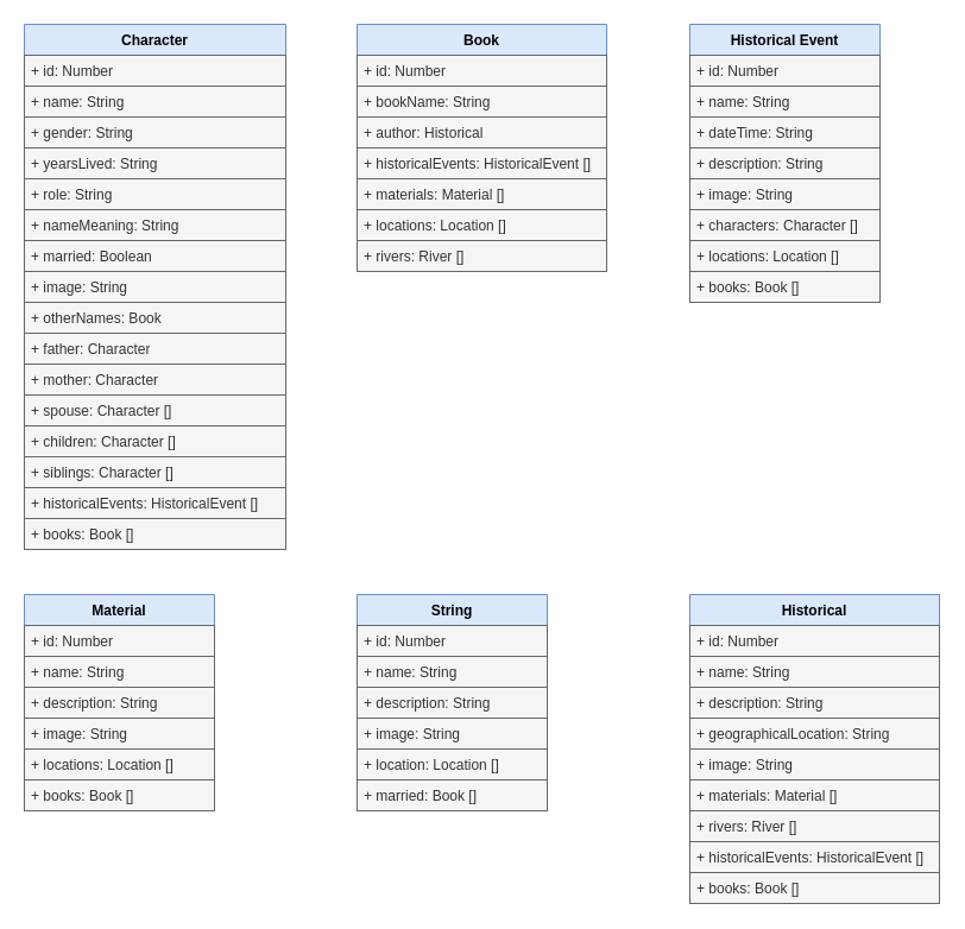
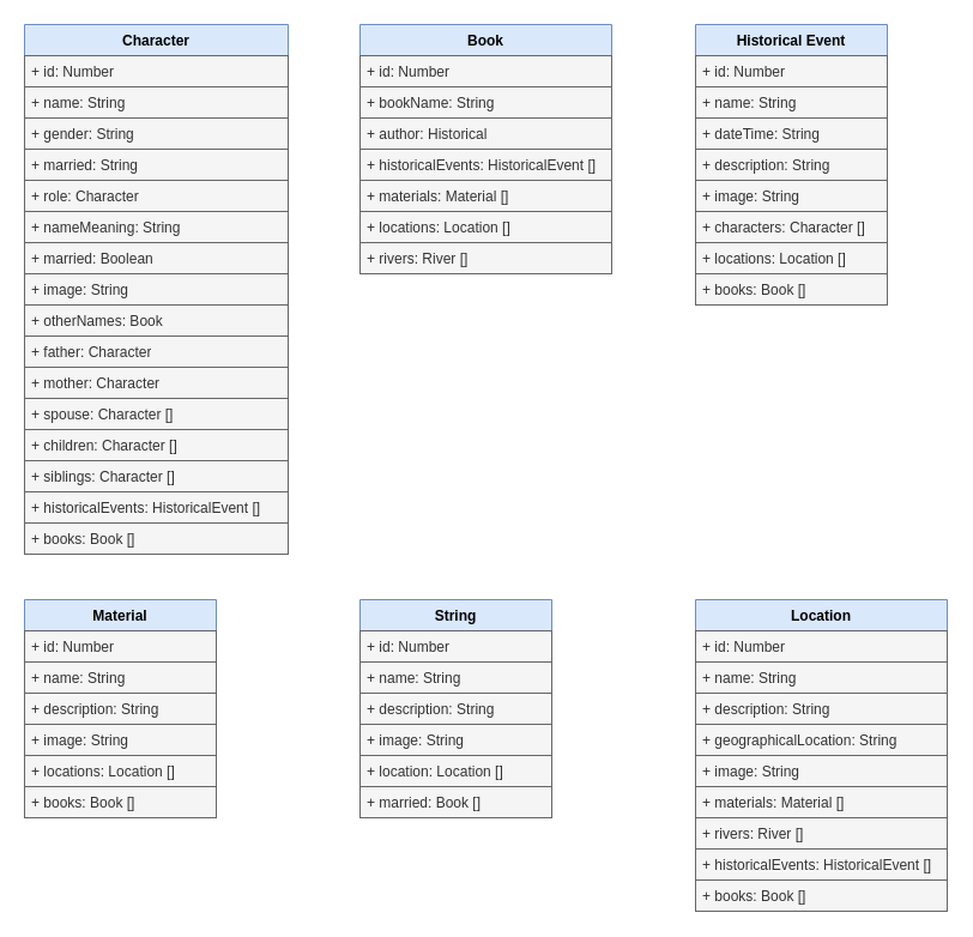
  <mxCell id="0" />
  <mxCell id="1" parent="0" />
  <mxCell id="2" value="Book" style="swimlane;fontStyle=1;align=center;verticalAlign=top;childLayout=stackLayout;horizontal=1;startSize=26;horizontalStack=0;resizeParent=1;resizeParentMax=0;resizeLast=0;collapsible=1;marginBottom=0;whiteSpace=wrap;html=1;fillColor=#dae8fc;strokeColor=#6c8ebf;" vertex="1" parent="1"><mxGeometry x="300" y="20" width="210" height="208" as="geometry" /></mxCell>
  <mxCell id="3" value="+ id: Number" style="text;strokeColor=#666666;fillColor=#f5f5f5;align=left;verticalAlign=top;spacingLeft=4;spacingRight=4;overflow=hidden;rotatable=0;points=[[0,0.5],[1,0.5]];portConstraint=eastwest;whiteSpace=wrap;html=1;fontColor=#333333;" vertex="1" parent="2"><mxGeometry y="26" width="210" height="26" as="geometry" /></mxCell>
  <mxCell id="4" value="+ bookName: String" style="text;strokeColor=#666666;fillColor=#f5f5f5;align=left;verticalAlign=top;spacingLeft=4;spacingRight=4;overflow=hidden;rotatable=0;points=[[0,0.5],[1,0.5]];portConstraint=eastwest;whiteSpace=wrap;html=1;fontColor=#333333;" vertex="1" parent="2"><mxGeometry y="52" width="210" height="26" as="geometry" /></mxCell>
  <mxCell id="5" value="+ author: Historical" style="text;strokeColor=#666666;fillColor=#f5f5f5;align=left;verticalAlign=top;spacingLeft=4;spacingRight=4;overflow=hidden;rotatable=0;points=[[0,0.5],[1,0.5]];portConstraint=eastwest;whiteSpace=wrap;html=1;fontColor=#333333;" vertex="1" parent="2"><mxGeometry y="78" width="210" height="26" as="geometry" /></mxCell>
  <mxCell id="6" value="+ historicalEvents: HistoricalEvent []" style="text;strokeColor=#666666;fillColor=#f5f5f5;align=left;verticalAlign=top;spacingLeft=4;spacingRight=4;overflow=hidden;rotatable=0;points=[[0,0.5],[1,0.5]];portConstraint=eastwest;whiteSpace=wrap;html=1;fontColor=#333333;" vertex="1" parent="2"><mxGeometry y="104" width="210" height="26" as="geometry" /></mxCell>
  <mxCell id="7" value="+ materials: Material []" style="text;strokeColor=#666666;fillColor=#f5f5f5;align=left;verticalAlign=top;spacingLeft=4;spacingRight=4;overflow=hidden;rotatable=0;points=[[0,0.5],[1,0.5]];portConstraint=eastwest;whiteSpace=wrap;html=1;fontColor=#333333;" vertex="1" parent="2"><mxGeometry y="130" width="210" height="26" as="geometry" /></mxCell>
  <mxCell id="8" value="+ locations: Location []" style="text;strokeColor=#666666;fillColor=#f5f5f5;align=left;verticalAlign=top;spacingLeft=4;spacingRight=4;overflow=hidden;rotatable=0;points=[[0,0.5],[1,0.5]];portConstraint=eastwest;whiteSpace=wrap;html=1;fontColor=#333333;" vertex="1" parent="2"><mxGeometry y="156" width="210" height="26" as="geometry" /></mxCell>
  <mxCell id="9" value="+ rivers: River []" style="text;strokeColor=#666666;fillColor=#f5f5f5;align=left;verticalAlign=top;spacingLeft=4;spacingRight=4;overflow=hidden;rotatable=0;points=[[0,0.5],[1,0.5]];portConstraint=eastwest;whiteSpace=wrap;html=1;fontColor=#333333;" vertex="1" parent="2"><mxGeometry y="182" width="210" height="26" as="geometry" /></mxCell>
  <mxCell id="10" value="Character" style="swimlane;fontStyle=1;align=center;verticalAlign=top;childLayout=stackLayout;horizontal=1;startSize=26;horizontalStack=0;resizeParent=1;resizeParentMax=0;resizeLast=0;collapsible=1;marginBottom=0;whiteSpace=wrap;html=1;fillColor=#dae8fc;strokeColor=#6c8ebf;" vertex="1" parent="1"><mxGeometry x="20" y="20" width="220" height="442" as="geometry" /></mxCell>
  <mxCell id="11" value="+ id: Number" style="text;strokeColor=#666666;fillColor=#f5f5f5;align=left;verticalAlign=top;spacingLeft=4;spacingRight=4;overflow=hidden;rotatable=0;points=[[0,0.5],[1,0.5]];portConstraint=eastwest;whiteSpace=wrap;html=1;fontColor=#333333;" vertex="1" parent="10"><mxGeometry y="26" width="220" height="26" as="geometry" /></mxCell>
  <mxCell id="12" value="+ name: String" style="text;strokeColor=#666666;fillColor=#f5f5f5;align=left;verticalAlign=top;spacingLeft=4;spacingRight=4;overflow=hidden;rotatable=0;points=[[0,0.5],[1,0.5]];portConstraint=eastwest;whiteSpace=wrap;html=1;fontColor=#333333;" vertex="1" parent="10"><mxGeometry y="52" width="220" height="26" as="geometry" /></mxCell>
  <mxCell id="13" value="+ gender: String" style="text;strokeColor=#666666;fillColor=#f5f5f5;align=left;verticalAlign=top;spacingLeft=4;spacingRight=4;overflow=hidden;rotatable=0;points=[[0,0.5],[1,0.5]];portConstraint=eastwest;whiteSpace=wrap;html=1;fontColor=#333333;" vertex="1" parent="10"><mxGeometry y="78" width="220" height="26" as="geometry" /></mxCell>
- <mxCell id="14" value="+ yearsLived: String" style="text;strokeColor=#666666;fillColor=#f5f5f5;align=left;verticalAlign=top;spacingLeft=4;spacingRight=4;overflow=hidden;rotatable=0;points=[[0,0.5],[1,0.5]];portConstraint=eastwest;whiteSpace=wrap;html=1;fontColor=#333333;" vertex="1" parent="10"><mxGeometry y="104" width="220" height="26" as="geometry" /></mxCell>
- <mxCell id="15" value="+ role: String" style="text;strokeColor=#666666;fillColor=#f5f5f5;align=left;verticalAlign=top;spacingLeft=4;spacingRight=4;overflow=hidden;rotatable=0;points=[[0,0.5],[1,0.5]];portConstraint=eastwest;whiteSpace=wrap;html=1;fontColor=#333333;" vertex="1" parent="10"><mxGeometry y="130" width="220" height="26" as="geometry" /></mxCell>
+ <mxCell id="14" value="+ married: String" style="text;strokeColor=#666666;fillColor=#f5f5f5;align=left;verticalAlign=top;spacingLeft=4;spacingRight=4;overflow=hidden;rotatable=0;points=[[0,0.5],[1,0.5]];portConstraint=eastwest;whiteSpace=wrap;html=1;fontColor=#333333;" vertex="1" parent="10"><mxGeometry y="104" width="220" height="26" as="geometry" /></mxCell>
+ <mxCell id="15" value="+ role: Character" style="text;strokeColor=#666666;fillColor=#f5f5f5;align=left;verticalAlign=top;spacingLeft=4;spacingRight=4;overflow=hidden;rotatable=0;points=[[0,0.5],[1,0.5]];portConstraint=eastwest;whiteSpace=wrap;html=1;fontColor=#333333;" vertex="1" parent="10"><mxGeometry y="130" width="220" height="26" as="geometry" /></mxCell>
  <mxCell id="16" value="+ nameMeaning: String" style="text;strokeColor=#666666;fillColor=#f5f5f5;align=left;verticalAlign=top;spacingLeft=4;spacingRight=4;overflow=hidden;rotatable=0;points=[[0,0.5],[1,0.5]];portConstraint=eastwest;whiteSpace=wrap;html=1;fontColor=#333333;" vertex="1" parent="10"><mxGeometry y="156" width="220" height="26" as="geometry" /></mxCell>
  <mxCell id="17" value="+ married: Boolean" style="text;strokeColor=#666666;fillColor=#f5f5f5;align=left;verticalAlign=top;spacingLeft=4;spacingRight=4;overflow=hidden;rotatable=0;points=[[0,0.5],[1,0.5]];portConstraint=eastwest;whiteSpace=wrap;html=1;fontColor=#333333;" vertex="1" parent="10"><mxGeometry y="182" width="220" height="26" as="geometry" /></mxCell>
  <mxCell id="18" value="+ image: String" style="text;strokeColor=#666666;fillColor=#f5f5f5;align=left;verticalAlign=top;spacingLeft=4;spacingRight=4;overflow=hidden;rotatable=0;points=[[0,0.5],[1,0.5]];portConstraint=eastwest;whiteSpace=wrap;html=1;fontColor=#333333;" vertex="1" parent="10"><mxGeometry y="208" width="220" height="26" as="geometry" /></mxCell>
  <mxCell id="19" value="+ otherNames: Book" style="text;strokeColor=#666666;fillColor=#f5f5f5;align=left;verticalAlign=top;spacingLeft=4;spacingRight=4;overflow=hidden;rotatable=0;points=[[0,0.5],[1,0.5]];portConstraint=eastwest;whiteSpace=wrap;html=1;fontColor=#333333;" vertex="1" parent="10"><mxGeometry y="234" width="220" height="26" as="geometry" /></mxCell>
  <mxCell id="20" value="+ father: Character" style="text;strokeColor=#666666;fillColor=#f5f5f5;align=left;verticalAlign=top;spacingLeft=4;spacingRight=4;overflow=hidden;rotatable=0;points=[[0,0.5],[1,0.5]];portConstraint=eastwest;whiteSpace=wrap;html=1;fontColor=#333333;" vertex="1" parent="10"><mxGeometry y="260" width="220" height="26" as="geometry" /></mxCell>
  <mxCell id="21" value="+ mother: Character" style="text;strokeColor=#666666;fillColor=#f5f5f5;align=left;verticalAlign=top;spacingLeft=4;spacingRight=4;overflow=hidden;rotatable=0;points=[[0,0.5],[1,0.5]];portConstraint=eastwest;whiteSpace=wrap;html=1;fontColor=#333333;" vertex="1" parent="10"><mxGeometry y="286" width="220" height="26" as="geometry" /></mxCell>
  <mxCell id="22" value="+ spouse: Character []" style="text;strokeColor=#666666;fillColor=#f5f5f5;align=left;verticalAlign=top;spacingLeft=4;spacingRight=4;overflow=hidden;rotatable=0;points=[[0,0.5],[1,0.5]];portConstraint=eastwest;whiteSpace=wrap;html=1;fontColor=#333333;" vertex="1" parent="10"><mxGeometry y="312" width="220" height="26" as="geometry" /></mxCell>
  <mxCell id="23" value="+ children: Character []" style="text;strokeColor=#666666;fillColor=#f5f5f5;align=left;verticalAlign=top;spacingLeft=4;spacingRight=4;overflow=hidden;rotatable=0;points=[[0,0.5],[1,0.5]];portConstraint=eastwest;whiteSpace=wrap;html=1;fontColor=#333333;" vertex="1" parent="10"><mxGeometry y="338" width="220" height="26" as="geometry" /></mxCell>
  <mxCell id="24" value="+ siblings: Character []" style="text;strokeColor=#666666;fillColor=#f5f5f5;align=left;verticalAlign=top;spacingLeft=4;spacingRight=4;overflow=hidden;rotatable=0;points=[[0,0.5],[1,0.5]];portConstraint=eastwest;whiteSpace=wrap;html=1;fontColor=#333333;" vertex="1" parent="10"><mxGeometry y="364" width="220" height="26" as="geometry" /></mxCell>
  <mxCell id="25" value="+ historicalEvents: HistoricalEvent []" style="text;strokeColor=#666666;fillColor=#f5f5f5;align=left;verticalAlign=top;spacingLeft=4;spacingRight=4;overflow=hidden;rotatable=0;points=[[0,0.5],[1,0.5]];portConstraint=eastwest;whiteSpace=wrap;html=1;fontColor=#333333;" vertex="1" parent="10"><mxGeometry y="390" width="220" height="26" as="geometry" /></mxCell>
  <mxCell id="26" value="+ books: Book []" style="text;strokeColor=#666666;fillColor=#f5f5f5;align=left;verticalAlign=top;spacingLeft=4;spacingRight=4;overflow=hidden;rotatable=0;points=[[0,0.5],[1,0.5]];portConstraint=eastwest;whiteSpace=wrap;html=1;fontColor=#333333;" vertex="1" parent="10"><mxGeometry y="416" width="220" height="26" as="geometry" /></mxCell>
  <mxCell id="27" value="Historical Event" style="swimlane;fontStyle=1;align=center;verticalAlign=top;childLayout=stackLayout;horizontal=1;startSize=26;horizontalStack=0;resizeParent=1;resizeParentMax=0;resizeLast=0;collapsible=1;marginBottom=0;whiteSpace=wrap;html=1;fillColor=#dae8fc;strokeColor=#6c8ebf;" vertex="1" parent="1"><mxGeometry x="580" y="20" width="160" height="234" as="geometry" /></mxCell>
  <mxCell id="28" value="+ id: Number" style="text;strokeColor=#666666;fillColor=#f5f5f5;align=left;verticalAlign=top;spacingLeft=4;spacingRight=4;overflow=hidden;rotatable=0;points=[[0,0.5],[1,0.5]];portConstraint=eastwest;whiteSpace=wrap;html=1;fontColor=#333333;" vertex="1" parent="27"><mxGeometry y="26" width="160" height="26" as="geometry" /></mxCell>
  <mxCell id="29" value="+ name: String" style="text;strokeColor=#666666;fillColor=#f5f5f5;align=left;verticalAlign=top;spacingLeft=4;spacingRight=4;overflow=hidden;rotatable=0;points=[[0,0.5],[1,0.5]];portConstraint=eastwest;whiteSpace=wrap;html=1;fontColor=#333333;" vertex="1" parent="27"><mxGeometry y="52" width="160" height="26" as="geometry" /></mxCell>
  <mxCell id="30" value="+ dateTime: String" style="text;strokeColor=#666666;fillColor=#f5f5f5;align=left;verticalAlign=top;spacingLeft=4;spacingRight=4;overflow=hidden;rotatable=0;points=[[0,0.5],[1,0.5]];portConstraint=eastwest;whiteSpace=wrap;html=1;fontColor=#333333;" vertex="1" parent="27"><mxGeometry y="78" width="160" height="26" as="geometry" /></mxCell>
  <mxCell id="31" value="+ description: String" style="text;strokeColor=#666666;fillColor=#f5f5f5;align=left;verticalAlign=top;spacingLeft=4;spacingRight=4;overflow=hidden;rotatable=0;points=[[0,0.5],[1,0.5]];portConstraint=eastwest;whiteSpace=wrap;html=1;fontColor=#333333;" vertex="1" parent="27"><mxGeometry y="104" width="160" height="26" as="geometry" /></mxCell>
  <mxCell id="32" value="+ image: String" style="text;strokeColor=#666666;fillColor=#f5f5f5;align=left;verticalAlign=top;spacingLeft=4;spacingRight=4;overflow=hidden;rotatable=0;points=[[0,0.5],[1,0.5]];portConstraint=eastwest;whiteSpace=wrap;html=1;fontColor=#333333;" vertex="1" parent="27"><mxGeometry y="130" width="160" height="26" as="geometry" /></mxCell>
  <mxCell id="33" value="+ characters: Character []" style="text;strokeColor=#666666;fillColor=#f5f5f5;align=left;verticalAlign=top;spacingLeft=4;spacingRight=4;overflow=hidden;rotatable=0;points=[[0,0.5],[1,0.5]];portConstraint=eastwest;whiteSpace=wrap;html=1;fontColor=#333333;" vertex="1" parent="27"><mxGeometry y="156" width="160" height="26" as="geometry" /></mxCell>
  <mxCell id="34" value="+ locations: Location []" style="text;strokeColor=#666666;fillColor=#f5f5f5;align=left;verticalAlign=top;spacingLeft=4;spacingRight=4;overflow=hidden;rotatable=0;points=[[0,0.5],[1,0.5]];portConstraint=eastwest;whiteSpace=wrap;html=1;fontColor=#333333;" vertex="1" parent="27"><mxGeometry y="182" width="160" height="26" as="geometry" /></mxCell>
  <mxCell id="35" value="+ books: Book []" style="text;strokeColor=#666666;fillColor=#f5f5f5;align=left;verticalAlign=top;spacingLeft=4;spacingRight=4;overflow=hidden;rotatable=0;points=[[0,0.5],[1,0.5]];portConstraint=eastwest;whiteSpace=wrap;html=1;fontColor=#333333;" vertex="1" parent="27"><mxGeometry y="208" width="160" height="26" as="geometry" /></mxCell>
- <mxCell id="36" value="Historical" style="swimlane;fontStyle=1;align=center;verticalAlign=top;childLayout=stackLayout;horizontal=1;startSize=26;horizontalStack=0;resizeParent=1;resizeParentMax=0;resizeLast=0;collapsible=1;marginBottom=0;whiteSpace=wrap;html=1;fillColor=#dae8fc;strokeColor=#6c8ebf;" vertex="1" parent="1"><mxGeometry x="580" y="500" width="210" height="260" as="geometry" /></mxCell>
+ <mxCell id="36" value="Location" style="swimlane;fontStyle=1;align=center;verticalAlign=top;childLayout=stackLayout;horizontal=1;startSize=26;horizontalStack=0;resizeParent=1;resizeParentMax=0;resizeLast=0;collapsible=1;marginBottom=0;whiteSpace=wrap;html=1;fillColor=#dae8fc;strokeColor=#6c8ebf;" vertex="1" parent="1"><mxGeometry x="580" y="500" width="210" height="260" as="geometry" /></mxCell>
  <mxCell id="37" value="+ id: Number" style="text;strokeColor=#666666;fillColor=#f5f5f5;align=left;verticalAlign=top;spacingLeft=4;spacingRight=4;overflow=hidden;rotatable=0;points=[[0,0.5],[1,0.5]];portConstraint=eastwest;whiteSpace=wrap;html=1;fontColor=#333333;" vertex="1" parent="36"><mxGeometry y="26" width="210" height="26" as="geometry" /></mxCell>
  <mxCell id="38" value="+ name: String" style="text;strokeColor=#666666;fillColor=#f5f5f5;align=left;verticalAlign=top;spacingLeft=4;spacingRight=4;overflow=hidden;rotatable=0;points=[[0,0.5],[1,0.5]];portConstraint=eastwest;whiteSpace=wrap;html=1;fontColor=#333333;" vertex="1" parent="36"><mxGeometry y="52" width="210" height="26" as="geometry" /></mxCell>
  <mxCell id="39" value="+ description: String" style="text;strokeColor=#666666;fillColor=#f5f5f5;align=left;verticalAlign=top;spacingLeft=4;spacingRight=4;overflow=hidden;rotatable=0;points=[[0,0.5],[1,0.5]];portConstraint=eastwest;whiteSpace=wrap;html=1;fontColor=#333333;" vertex="1" parent="36"><mxGeometry y="78" width="210" height="26" as="geometry" /></mxCell>
  <mxCell id="40" value="+ geographicalLocation: String" style="text;strokeColor=#666666;fillColor=#f5f5f5;align=left;verticalAlign=top;spacingLeft=4;spacingRight=4;overflow=hidden;rotatable=0;points=[[0,0.5],[1,0.5]];portConstraint=eastwest;whiteSpace=wrap;html=1;fontColor=#333333;" vertex="1" parent="36"><mxGeometry y="104" width="210" height="26" as="geometry" /></mxCell>
  <mxCell id="41" value="+ image: String" style="text;strokeColor=#666666;fillColor=#f5f5f5;align=left;verticalAlign=top;spacingLeft=4;spacingRight=4;overflow=hidden;rotatable=0;points=[[0,0.5],[1,0.5]];portConstraint=eastwest;whiteSpace=wrap;html=1;fontColor=#333333;" vertex="1" parent="36"><mxGeometry y="130" width="210" height="26" as="geometry" /></mxCell>
  <mxCell id="42" value="+ materials: Material []" style="text;strokeColor=#666666;fillColor=#f5f5f5;align=left;verticalAlign=top;spacingLeft=4;spacingRight=4;overflow=hidden;rotatable=0;points=[[0,0.5],[1,0.5]];portConstraint=eastwest;whiteSpace=wrap;html=1;fontColor=#333333;" vertex="1" parent="36"><mxGeometry y="156" width="210" height="26" as="geometry" /></mxCell>
  <mxCell id="43" value="+ rivers: River []" style="text;strokeColor=#666666;fillColor=#f5f5f5;align=left;verticalAlign=top;spacingLeft=4;spacingRight=4;overflow=hidden;rotatable=0;points=[[0,0.5],[1,0.5]];portConstraint=eastwest;whiteSpace=wrap;html=1;fontColor=#333333;" vertex="1" parent="36"><mxGeometry y="182" width="210" height="26" as="geometry" /></mxCell>
  <mxCell id="44" value="+ historicalEvents: HistoricalEvent []" style="text;strokeColor=#666666;fillColor=#f5f5f5;align=left;verticalAlign=top;spacingLeft=4;spacingRight=4;overflow=hidden;rotatable=0;points=[[0,0.5],[1,0.5]];portConstraint=eastwest;whiteSpace=wrap;html=1;fontColor=#333333;" vertex="1" parent="36"><mxGeometry y="208" width="210" height="26" as="geometry" /></mxCell>
  <mxCell id="45" value="+ books: Book []" style="text;strokeColor=#666666;fillColor=#f5f5f5;align=left;verticalAlign=top;spacingLeft=4;spacingRight=4;overflow=hidden;rotatable=0;points=[[0,0.5],[1,0.5]];portConstraint=eastwest;whiteSpace=wrap;html=1;fontColor=#333333;" vertex="1" parent="36"><mxGeometry y="234" width="210" height="26" as="geometry" /></mxCell>
  <mxCell id="46" value="String" style="swimlane;fontStyle=1;align=center;verticalAlign=top;childLayout=stackLayout;horizontal=1;startSize=26;horizontalStack=0;resizeParent=1;resizeParentMax=0;resizeLast=0;collapsible=1;marginBottom=0;whiteSpace=wrap;html=1;fillColor=#dae8fc;strokeColor=#6c8ebf;" vertex="1" parent="1"><mxGeometry x="300" y="500" width="160" height="182" as="geometry" /></mxCell>
  <mxCell id="47" value="+ id: Number" style="text;strokeColor=#666666;fillColor=#f5f5f5;align=left;verticalAlign=top;spacingLeft=4;spacingRight=4;overflow=hidden;rotatable=0;points=[[0,0.5],[1,0.5]];portConstraint=eastwest;whiteSpace=wrap;html=1;fontColor=#333333;" vertex="1" parent="46"><mxGeometry y="26" width="160" height="26" as="geometry" /></mxCell>
  <mxCell id="48" value="+ name: String" style="text;strokeColor=#666666;fillColor=#f5f5f5;align=left;verticalAlign=top;spacingLeft=4;spacingRight=4;overflow=hidden;rotatable=0;points=[[0,0.5],[1,0.5]];portConstraint=eastwest;whiteSpace=wrap;html=1;fontColor=#333333;" vertex="1" parent="46"><mxGeometry y="52" width="160" height="26" as="geometry" /></mxCell>
  <mxCell id="49" value="+ description: String" style="text;strokeColor=#666666;fillColor=#f5f5f5;align=left;verticalAlign=top;spacingLeft=4;spacingRight=4;overflow=hidden;rotatable=0;points=[[0,0.5],[1,0.5]];portConstraint=eastwest;whiteSpace=wrap;html=1;fontColor=#333333;" vertex="1" parent="46"><mxGeometry y="78" width="160" height="26" as="geometry" /></mxCell>
  <mxCell id="50" value="+ image: String" style="text;strokeColor=#666666;fillColor=#f5f5f5;align=left;verticalAlign=top;spacingLeft=4;spacingRight=4;overflow=hidden;rotatable=0;points=[[0,0.5],[1,0.5]];portConstraint=eastwest;whiteSpace=wrap;html=1;fontColor=#333333;" vertex="1" parent="46"><mxGeometry y="104" width="160" height="26" as="geometry" /></mxCell>
  <mxCell id="51" value="+ location: Location []" style="text;strokeColor=#666666;fillColor=#f5f5f5;align=left;verticalAlign=top;spacingLeft=4;spacingRight=4;overflow=hidden;rotatable=0;points=[[0,0.5],[1,0.5]];portConstraint=eastwest;whiteSpace=wrap;html=1;fontColor=#333333;" vertex="1" parent="46"><mxGeometry y="130" width="160" height="26" as="geometry" /></mxCell>
  <mxCell id="52" value="+ married: Book []" style="text;strokeColor=#666666;fillColor=#f5f5f5;align=left;verticalAlign=top;spacingLeft=4;spacingRight=4;overflow=hidden;rotatable=0;points=[[0,0.5],[1,0.5]];portConstraint=eastwest;whiteSpace=wrap;html=1;fontColor=#333333;" vertex="1" parent="46"><mxGeometry y="156" width="160" height="26" as="geometry" /></mxCell>
  <mxCell id="53" value="Material" style="swimlane;fontStyle=1;align=center;verticalAlign=top;childLayout=stackLayout;horizontal=1;startSize=26;horizontalStack=0;resizeParent=1;resizeParentMax=0;resizeLast=0;collapsible=1;marginBottom=0;whiteSpace=wrap;html=1;fillColor=#dae8fc;strokeColor=#6c8ebf;" vertex="1" parent="1"><mxGeometry x="20" y="500" width="160" height="182" as="geometry" /></mxCell>
  <mxCell id="54" value="+ id: Number" style="text;strokeColor=#666666;fillColor=#f5f5f5;align=left;verticalAlign=top;spacingLeft=4;spacingRight=4;overflow=hidden;rotatable=0;points=[[0,0.5],[1,0.5]];portConstraint=eastwest;whiteSpace=wrap;html=1;fontColor=#333333;" vertex="1" parent="53"><mxGeometry y="26" width="160" height="26" as="geometry" /></mxCell>
  <mxCell id="55" value="+ name: String" style="text;strokeColor=#666666;fillColor=#f5f5f5;align=left;verticalAlign=top;spacingLeft=4;spacingRight=4;overflow=hidden;rotatable=0;points=[[0,0.5],[1,0.5]];portConstraint=eastwest;whiteSpace=wrap;html=1;fontColor=#333333;" vertex="1" parent="53"><mxGeometry y="52" width="160" height="26" as="geometry" /></mxCell>
  <mxCell id="56" value="+ description: String" style="text;strokeColor=#666666;fillColor=#f5f5f5;align=left;verticalAlign=top;spacingLeft=4;spacingRight=4;overflow=hidden;rotatable=0;points=[[0,0.5],[1,0.5]];portConstraint=eastwest;whiteSpace=wrap;html=1;fontColor=#333333;" vertex="1" parent="53"><mxGeometry y="78" width="160" height="26" as="geometry" /></mxCell>
  <mxCell id="57" value="+ image: String" style="text;strokeColor=#666666;fillColor=#f5f5f5;align=left;verticalAlign=top;spacingLeft=4;spacingRight=4;overflow=hidden;rotatable=0;points=[[0,0.5],[1,0.5]];portConstraint=eastwest;whiteSpace=wrap;html=1;fontColor=#333333;" vertex="1" parent="53"><mxGeometry y="104" width="160" height="26" as="geometry" /></mxCell>
  <mxCell id="58" value="+ locations: Location []" style="text;strokeColor=#666666;fillColor=#f5f5f5;align=left;verticalAlign=top;spacingLeft=4;spacingRight=4;overflow=hidden;rotatable=0;points=[[0,0.5],[1,0.5]];portConstraint=eastwest;whiteSpace=wrap;html=1;fontColor=#333333;" vertex="1" parent="53"><mxGeometry y="130" width="160" height="26" as="geometry" /></mxCell>
  <mxCell id="59" value="+ books: Book []" style="text;strokeColor=#666666;fillColor=#f5f5f5;align=left;verticalAlign=top;spacingLeft=4;spacingRight=4;overflow=hidden;rotatable=0;points=[[0,0.5],[1,0.5]];portConstraint=eastwest;whiteSpace=wrap;html=1;fontColor=#333333;" vertex="1" parent="53"><mxGeometry y="156" width="160" height="26" as="geometry" /></mxCell>
